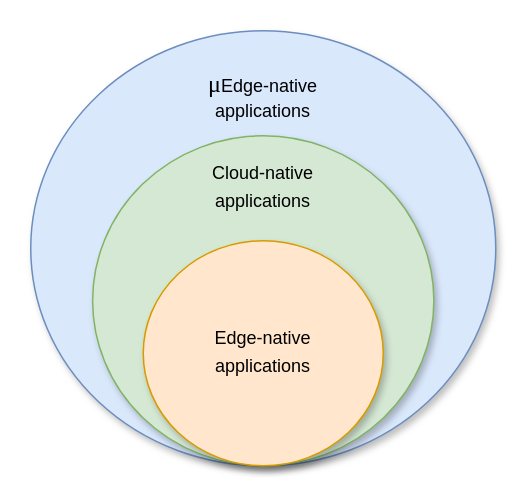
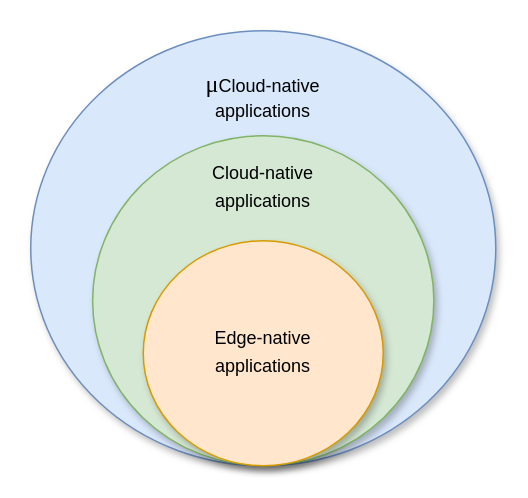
  <mxCell id="0" />
  <mxCell id="1" parent="0" />
  <mxCell id="2" value="" style="ellipse;whiteSpace=wrap;html=1;fillColor=#dae8fc;strokeColor=#6c8ebf;shadow=1;" vertex="1" parent="1"><mxGeometry x="20" y="20" width="310" height="290" as="geometry" /></mxCell>
  <mxCell id="3" value="" style="ellipse;whiteSpace=wrap;html=1;fillColor=#d5e8d4;strokeColor=#82b366;shadow=1;" vertex="1" parent="1"><mxGeometry x="61.25" y="90" width="227.5" height="220" as="geometry" /></mxCell>
  <mxCell id="4" value="" style="ellipse;whiteSpace=wrap;html=1;fillColor=#ffe6cc;strokeColor=#d79b00;shadow=1;" vertex="1" parent="1"><mxGeometry x="95" y="160" width="160" height="150" as="geometry" /></mxCell>
  <mxCell id="5" value="Edge-native" style="text;html=1;strokeColor=none;fillColor=none;align=center;verticalAlign=middle;whiteSpace=wrap;rounded=0;shadow=1;" vertex="1" parent="1"><mxGeometry x="125" y="210" width="100" height="30" as="geometry" /></mxCell>
  <mxCell id="6" value="&lt;meta charset=&quot;utf-8&quot;&gt;&lt;span style=&quot;color: rgb(0, 0, 0); font-family: helvetica; font-size: 12px; font-style: normal; font-weight: 400; letter-spacing: normal; text-indent: 0px; text-transform: none; word-spacing: 0px; display: inline; float: none;&quot;&gt;applications&lt;/span&gt;" style="text;whiteSpace=wrap;html=1;align=center;fillColor=none;labelBackgroundColor=none;" vertex="1" parent="1"><mxGeometry x="130" y="230" width="90" height="30" as="geometry" /></mxCell>
  <mxCell id="7" value="Cloud-native" style="text;html=1;strokeColor=none;fillColor=none;align=center;verticalAlign=middle;whiteSpace=wrap;rounded=0;shadow=1;" vertex="1" parent="1"><mxGeometry x="125" y="100" width="100" height="30" as="geometry" /></mxCell>
  <mxCell id="8" value="&lt;meta charset=&quot;utf-8&quot;&gt;&lt;span style=&quot;color: rgb(0, 0, 0); font-family: helvetica; font-size: 12px; font-style: normal; font-weight: 400; letter-spacing: normal; text-indent: 0px; text-transform: none; word-spacing: 0px; display: inline; float: none;&quot;&gt;applications&lt;/span&gt;" style="text;whiteSpace=wrap;html=1;align=center;fillColor=none;labelBackgroundColor=none;" vertex="1" parent="1"><mxGeometry x="130" y="120" width="90" height="30" as="geometry" /></mxCell>
- <mxCell id="9" value="&lt;span style=&quot;font-family: &amp;#34;eurm10&amp;#34; ; font-size: 16px ; text-align: left&quot;&gt;μ&lt;/span&gt;Edge-native" style="text;html=1;strokeColor=none;fillColor=none;align=center;verticalAlign=middle;whiteSpace=wrap;rounded=0;shadow=1;" vertex="1" parent="1"><mxGeometry x="125" y="40" width="100" height="30" as="geometry" /></mxCell>
+ <mxCell id="9" value="&lt;span style=&quot;font-family: &amp;#34;eurm10&amp;#34; ; font-size: 16px ; text-align: left&quot;&gt;μ&lt;/span&gt;Cloud-native" style="text;html=1;strokeColor=none;fillColor=none;align=center;verticalAlign=middle;whiteSpace=wrap;rounded=0;shadow=1;" vertex="1" parent="1"><mxGeometry x="125" y="40" width="100" height="30" as="geometry" /></mxCell>
  <mxCell id="10" value="&lt;meta charset=&quot;utf-8&quot;&gt;&lt;span style=&quot;color: rgb(0, 0, 0); font-family: helvetica; font-size: 12px; font-style: normal; font-weight: 400; letter-spacing: normal; text-indent: 0px; text-transform: none; word-spacing: 0px; display: inline; float: none;&quot;&gt;applications&lt;/span&gt;" style="text;whiteSpace=wrap;html=1;align=center;fillColor=none;labelBackgroundColor=none;" vertex="1" parent="1"><mxGeometry x="130" y="60" width="90" height="30" as="geometry" /></mxCell>
